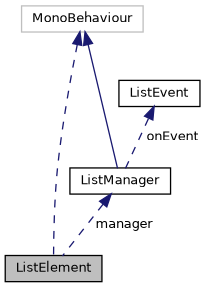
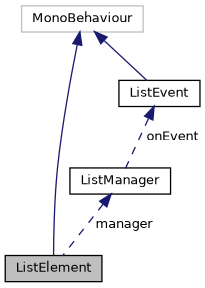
  digraph {
    node [color=black fillcolor=white fontname=Helvetica fontsize=10 shape=record style=filled]
    edge [color=midnightblue dir=back fontname=Helvetica fontsize=10 labelfontname=Helvetica labelfontsize=10 style=solid]
    n1 [fillcolor=grey75 fontcolor=black height=0.2 label=ListElement width=0.4]
    n2 [color=grey75 height=0.2 label=MonoBehaviour width=0.4]
    n3 [height=0.2 label=ListManager width=0.4]
    n4 [height=0.2 label=ListEvent width=0.4]
-   n2 -> n1 [style=dashed]
-   n2 -> n3
+   n2 -> n1
+   n2 -> n4
    n3 -> n1 [label=" manager" style=dashed]
    n4 -> n3 [label=" onEvent" style=dashed]
  }
